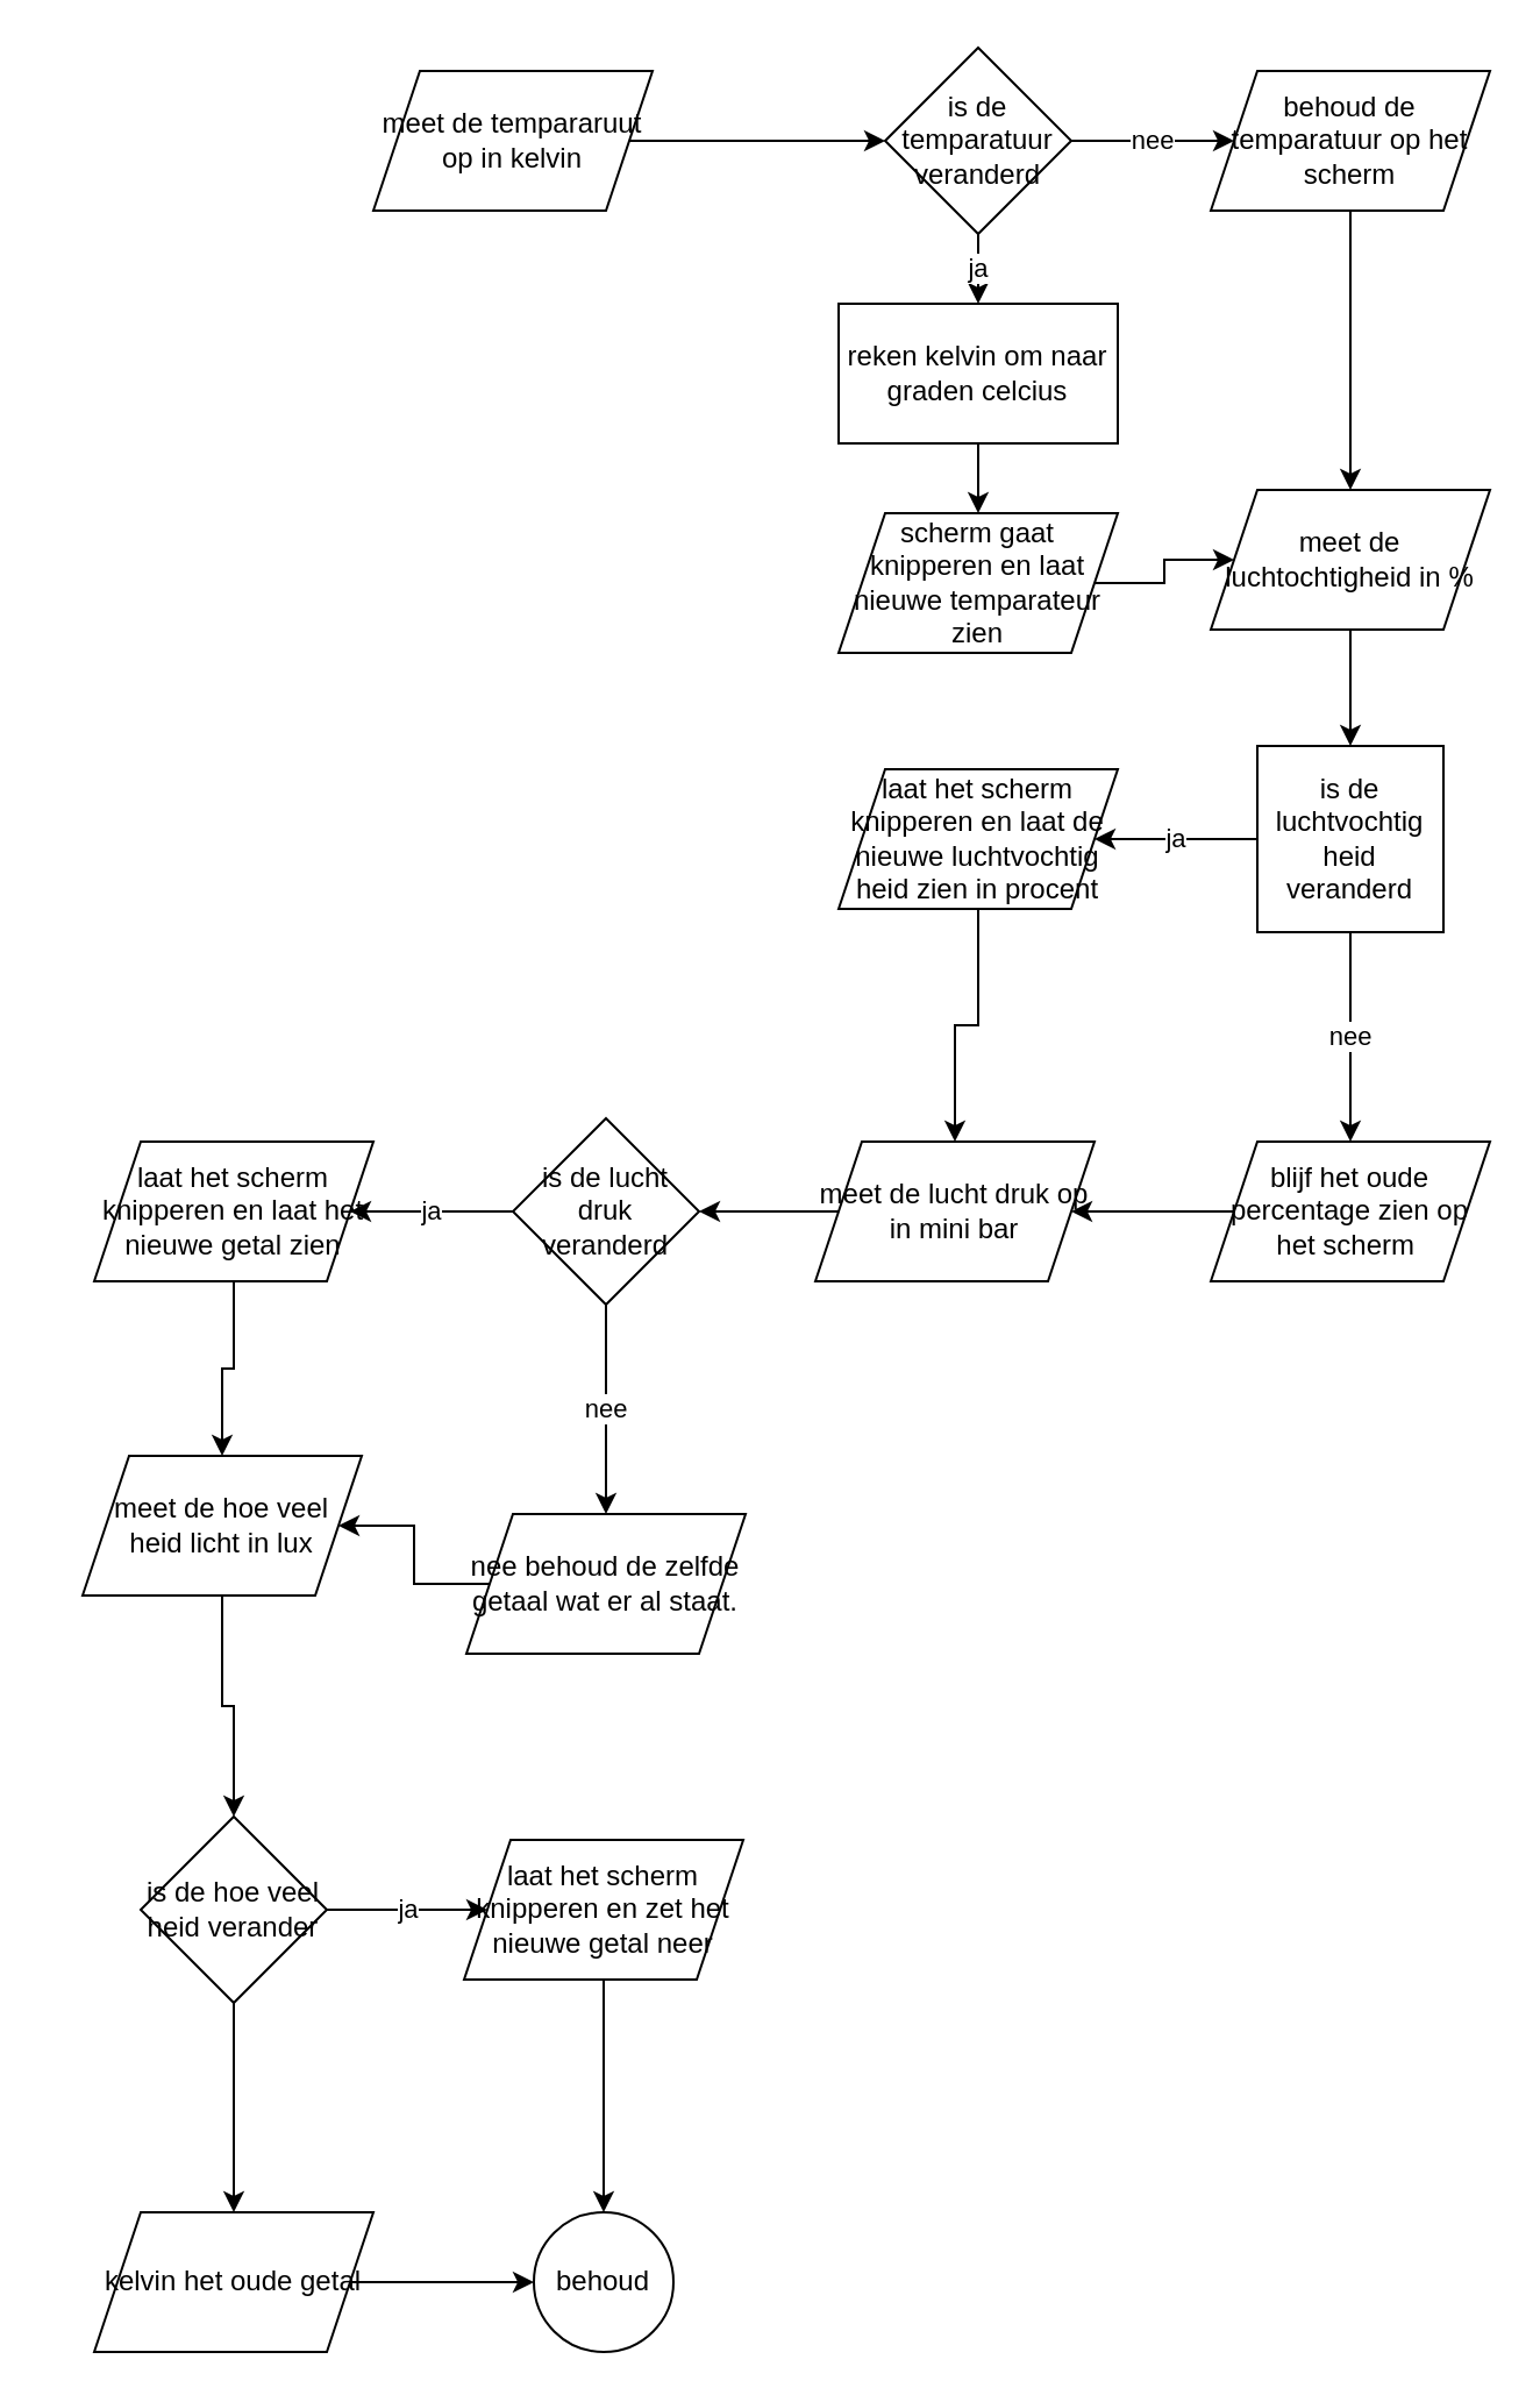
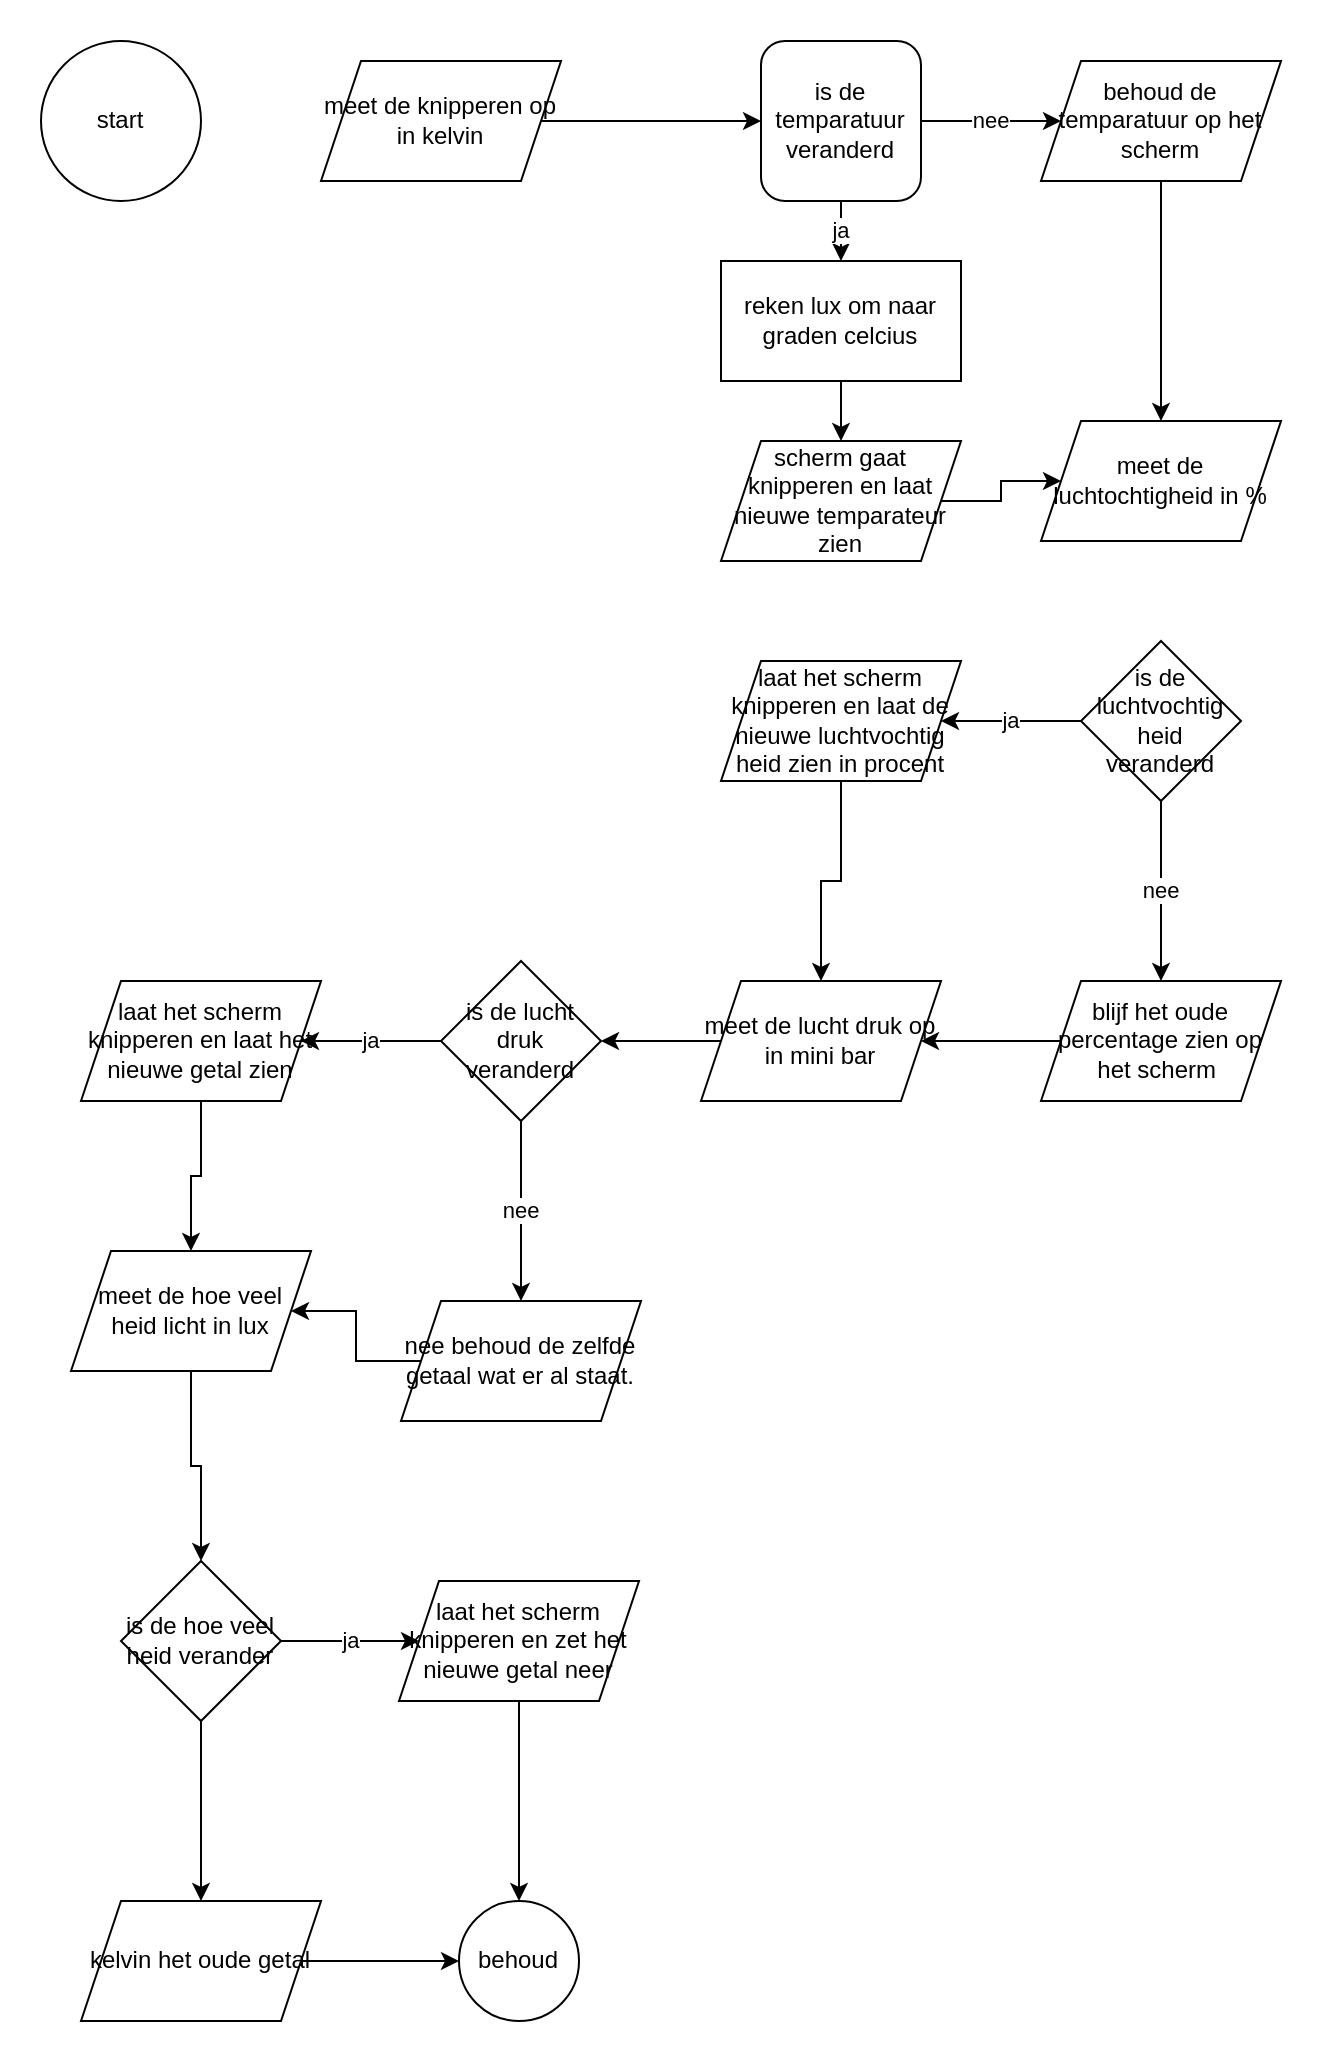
  <mxCell id="0" />
  <mxCell id="1" parent="0" />
+ <mxCell id="2" value="start" style="ellipse;whiteSpace=wrap;html=1;aspect=fixed;" vertex="1" parent="1"><mxGeometry x="20" width="80" height="80" as="geometry" y="20" /></mxCell>
  <mxCell id="3" value="" style="edgeStyle=orthogonalEdgeStyle;rounded=0;orthogonalLoop=1;jettySize=auto;html=1;" edge="1" parent="1" source="4" target="7"><mxGeometry relative="1" as="geometry" /></mxCell>
- <mxCell id="4" value="meet de tempararuut op in kelvin" style="shape=parallelogram;perimeter=parallelogramPerimeter;whiteSpace=wrap;html=1;fixedSize=1;" vertex="1" parent="1"><mxGeometry x="160" y="30" width="120" height="60" as="geometry" /></mxCell>
+ <mxCell id="4" value="meet de knipperen op in kelvin" style="shape=parallelogram;perimeter=parallelogramPerimeter;whiteSpace=wrap;html=1;fixedSize=1;" vertex="1" parent="1"><mxGeometry x="160" y="30" width="120" height="60" as="geometry" /></mxCell>
  <mxCell id="5" value="nee" style="edgeStyle=orthogonalEdgeStyle;rounded=0;orthogonalLoop=1;jettySize=auto;html=1;" edge="1" parent="1" source="7" target="11"><mxGeometry relative="1" as="geometry" /></mxCell>
  <mxCell id="6" value="ja" style="edgeStyle=orthogonalEdgeStyle;rounded=0;orthogonalLoop=1;jettySize=auto;html=1;" edge="1" parent="1" source="7" target="22"><mxGeometry relative="1" as="geometry" /></mxCell>
- <mxCell id="7" value="is de temparatuur veranderd" style="rhombus;whiteSpace=wrap;html=1;" vertex="1" parent="1"><mxGeometry x="380" width="80" height="80" as="geometry" y="20" /></mxCell>
+ <mxCell id="7" value="is de temparatuur veranderd" style="whiteSpace=wrap;html=1;rounded=1;" vertex="1" parent="1"><mxGeometry x="380" width="80" height="80" as="geometry" y="20" /></mxCell>
  <mxCell id="8" value="" style="edgeStyle=orthogonalEdgeStyle;rounded=0;orthogonalLoop=1;jettySize=auto;html=1;" edge="1" parent="1" source="9" target="13"><mxGeometry relative="1" as="geometry" /></mxCell>
  <mxCell id="9" value="scherm gaat knipperen en laat nieuwe temparateur zien" style="shape=parallelogram;perimeter=parallelogramPerimeter;whiteSpace=wrap;html=1;fixedSize=1;" vertex="1" parent="1"><mxGeometry x="360" y="220" width="120" height="60" as="geometry" /></mxCell>
  <mxCell id="10" value="" style="edgeStyle=orthogonalEdgeStyle;rounded=0;orthogonalLoop=1;jettySize=auto;html=1;" edge="1" parent="1" source="11" target="13"><mxGeometry relative="1" as="geometry" /></mxCell>
  <mxCell id="11" value="behoud de temparatuur op het scherm" style="shape=parallelogram;perimeter=parallelogramPerimeter;whiteSpace=wrap;html=1;fixedSize=1;" vertex="1" parent="1"><mxGeometry x="520" y="30" width="120" height="60" as="geometry" /></mxCell>
- <mxCell id="12" value="" style="edgeStyle=orthogonalEdgeStyle;rounded=0;orthogonalLoop=1;jettySize=auto;html=1;" edge="1" parent="1" source="13" target="16"><mxGeometry relative="1" as="geometry" /></mxCell>
  <mxCell id="13" value="meet de luchtochtigheid in %" style="shape=parallelogram;perimeter=parallelogramPerimeter;whiteSpace=wrap;html=1;fixedSize=1;" vertex="1" parent="1"><mxGeometry x="520" y="210" width="120" height="60" as="geometry" /></mxCell>
  <mxCell id="14" value="ja" style="edgeStyle=orthogonalEdgeStyle;rounded=0;orthogonalLoop=1;jettySize=auto;html=1;" edge="1" parent="1" source="16" target="18"><mxGeometry relative="1" as="geometry" /></mxCell>
  <mxCell id="15" value="nee" style="edgeStyle=orthogonalEdgeStyle;rounded=0;orthogonalLoop=1;jettySize=auto;html=1;" edge="1" parent="1" source="16" target="20"><mxGeometry relative="1" as="geometry" /></mxCell>
- <mxCell id="16" value="is de luchtvochtig heid veranderd" style="whiteSpace=wrap;html=1;rounded=0;" vertex="1" parent="1"><mxGeometry x="540" y="320" width="80" height="80" as="geometry" /></mxCell>
+ <mxCell id="16" value="is de luchtvochtig heid veranderd" style="rhombus;whiteSpace=wrap;html=1;" vertex="1" parent="1"><mxGeometry x="540" y="320" width="80" height="80" as="geometry" /></mxCell>
  <mxCell id="17" value="" style="edgeStyle=orthogonalEdgeStyle;rounded=0;orthogonalLoop=1;jettySize=auto;html=1;" edge="1" parent="1" source="18" target="24"><mxGeometry relative="1" as="geometry" /></mxCell>
  <mxCell id="18" value="laat het scherm knipperen en laat de nieuwe luchtvochtig heid zien in procent" style="shape=parallelogram;perimeter=parallelogramPerimeter;whiteSpace=wrap;html=1;fixedSize=1;" vertex="1" parent="1"><mxGeometry x="360" y="330" width="120" height="60" as="geometry" /></mxCell>
  <mxCell id="19" value="" style="edgeStyle=orthogonalEdgeStyle;rounded=0;orthogonalLoop=1;jettySize=auto;html=1;" edge="1" parent="1" source="20" target="24"><mxGeometry relative="1" as="geometry" /></mxCell>
  <mxCell id="20" value="blijf het oude percentage zien op het scherm&amp;nbsp;" style="shape=parallelogram;perimeter=parallelogramPerimeter;whiteSpace=wrap;html=1;fixedSize=1;" vertex="1" parent="1"><mxGeometry x="520" y="490" width="120" height="60" as="geometry" /></mxCell>
  <mxCell id="21" value="" style="edgeStyle=orthogonalEdgeStyle;rounded=0;orthogonalLoop=1;jettySize=auto;html=1;" edge="1" parent="1" source="22" target="9"><mxGeometry relative="1" as="geometry" /></mxCell>
- <mxCell id="22" value="reken kelvin om naar graden celcius" style="whiteSpace=wrap;html=1;" vertex="1" parent="1"><mxGeometry x="360" y="130" width="120" height="60" as="geometry" /></mxCell>
+ <mxCell id="22" value="reken lux om naar graden celcius" style="whiteSpace=wrap;html=1;" vertex="1" parent="1"><mxGeometry x="360" y="130" width="120" height="60" as="geometry" /></mxCell>
  <mxCell id="23" value="" style="edgeStyle=orthogonalEdgeStyle;rounded=0;orthogonalLoop=1;jettySize=auto;html=1;" edge="1" parent="1" source="24" target="27"><mxGeometry relative="1" as="geometry" /></mxCell>
  <mxCell id="24" value="meet de lucht druk op in mini bar" style="shape=parallelogram;perimeter=parallelogramPerimeter;whiteSpace=wrap;html=1;fixedSize=1;" vertex="1" parent="1"><mxGeometry x="350" y="490" width="120" height="60" as="geometry" /></mxCell>
  <mxCell id="25" value="ja" style="edgeStyle=orthogonalEdgeStyle;rounded=0;orthogonalLoop=1;jettySize=auto;html=1;" edge="1" parent="1" source="27" target="29"><mxGeometry relative="1" as="geometry" /></mxCell>
  <mxCell id="26" value="nee" style="edgeStyle=orthogonalEdgeStyle;rounded=0;orthogonalLoop=1;jettySize=auto;html=1;" edge="1" parent="1" source="27" target="31"><mxGeometry relative="1" as="geometry" /></mxCell>
  <mxCell id="27" value="is de lucht druk veranderd" style="rhombus;whiteSpace=wrap;html=1;" vertex="1" parent="1"><mxGeometry x="220" y="480" width="80" height="80" as="geometry" /></mxCell>
  <mxCell id="28" value="" style="edgeStyle=orthogonalEdgeStyle;rounded=0;orthogonalLoop=1;jettySize=auto;html=1;" edge="1" parent="1" source="29" target="33"><mxGeometry relative="1" as="geometry" /></mxCell>
  <mxCell id="29" value="laat het scherm knipperen en laat het nieuwe getal zien" style="shape=parallelogram;perimeter=parallelogramPerimeter;whiteSpace=wrap;html=1;fixedSize=1;" vertex="1" parent="1"><mxGeometry x="40" y="490" width="120" height="60" as="geometry" /></mxCell>
  <mxCell id="30" value="" style="edgeStyle=orthogonalEdgeStyle;rounded=0;orthogonalLoop=1;jettySize=auto;html=1;" edge="1" parent="1" source="31" target="33"><mxGeometry relative="1" as="geometry" /></mxCell>
  <mxCell id="31" value="nee behoud de zelfde getaal wat er al staat." style="shape=parallelogram;perimeter=parallelogramPerimeter;whiteSpace=wrap;html=1;fixedSize=1;" vertex="1" parent="1"><mxGeometry x="200" y="650" width="120" height="60" as="geometry" /></mxCell>
  <mxCell id="32" value="" style="edgeStyle=orthogonalEdgeStyle;rounded=0;orthogonalLoop=1;jettySize=auto;html=1;" edge="1" parent="1" source="33" target="36"><mxGeometry relative="1" as="geometry" /></mxCell>
  <mxCell id="33" value="meet de hoe veel heid licht in lux" style="shape=parallelogram;perimeter=parallelogramPerimeter;whiteSpace=wrap;html=1;fixedSize=1;" vertex="1" parent="1"><mxGeometry x="35" y="625" width="120" height="60" as="geometry" /></mxCell>
  <mxCell id="34" value="ja" style="edgeStyle=orthogonalEdgeStyle;rounded=0;orthogonalLoop=1;jettySize=auto;html=1;" edge="1" parent="1" source="36" target="38"><mxGeometry relative="1" as="geometry" /></mxCell>
  <mxCell id="35" value="" style="edgeStyle=orthogonalEdgeStyle;rounded=0;orthogonalLoop=1;jettySize=auto;html=1;" edge="1" parent="1" source="36" target="40"><mxGeometry relative="1" as="geometry" /></mxCell>
  <mxCell id="36" value="is de hoe veel heid verander" style="rhombus;whiteSpace=wrap;html=1;" vertex="1" parent="1"><mxGeometry x="60" y="780" width="80" height="80" as="geometry" /></mxCell>
  <mxCell id="37" value="" style="edgeStyle=orthogonalEdgeStyle;rounded=0;orthogonalLoop=1;jettySize=auto;html=1;" edge="1" parent="1" source="38" target="41"><mxGeometry relative="1" as="geometry" /></mxCell>
  <mxCell id="38" value="laat het scherm knipperen en zet het nieuwe getal neer" style="shape=parallelogram;perimeter=parallelogramPerimeter;whiteSpace=wrap;html=1;fixedSize=1;" vertex="1" parent="1"><mxGeometry x="199" y="790" width="120" height="60" as="geometry" /></mxCell>
  <mxCell id="39" value="" style="edgeStyle=orthogonalEdgeStyle;rounded=0;orthogonalLoop=1;jettySize=auto;html=1;" edge="1" parent="1" source="40" target="41"><mxGeometry relative="1" as="geometry" /></mxCell>
  <mxCell id="40" value="kelvin het oude getal" style="shape=parallelogram;perimeter=parallelogramPerimeter;whiteSpace=wrap;html=1;fixedSize=1;" vertex="1" parent="1"><mxGeometry x="40" y="950" width="120" height="60" as="geometry" /></mxCell>
  <mxCell id="41" value="behoud" style="ellipse;whiteSpace=wrap;html=1;" vertex="1" parent="1"><mxGeometry x="229" y="950" width="60" height="60" as="geometry" /></mxCell>
